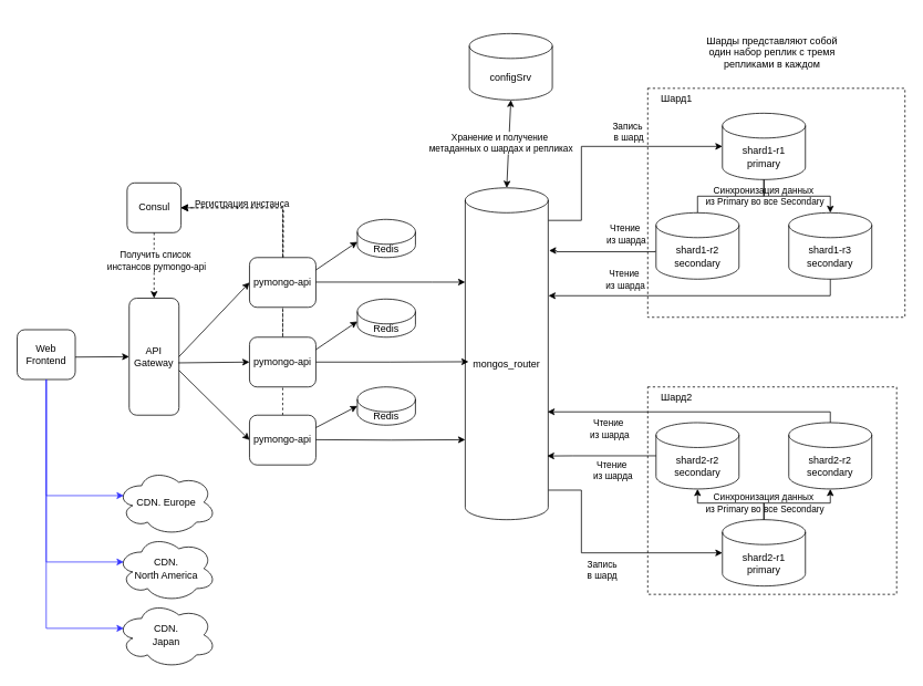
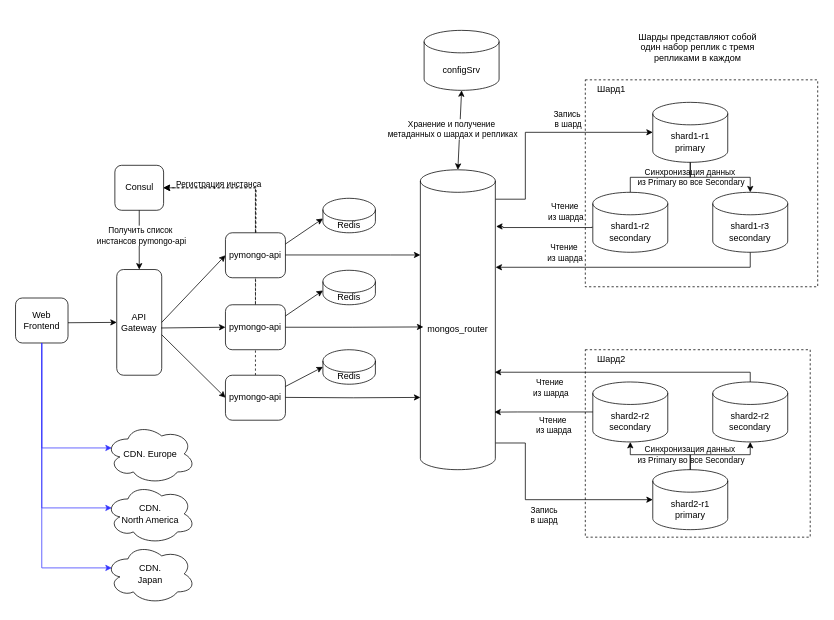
  <mxCell id="0" />
  <mxCell id="1" parent="0" />
  <mxCell id="2" value="" style="endArrow=classic;html=1;rounded=0;entryX=1;entryY=0.5;entryDx=0;entryDy=0;exitX=0.5;exitY=0;exitDx=0;exitDy=0;dashed=1;" edge="1" parent="1" source="42" target="45"><mxGeometry width="50" height="50" relative="1" as="geometry"><mxPoint x="225" y="440" as="sourcePoint" /><mxPoint x="310" y="350" as="targetPoint" /><Array as="points"><mxPoint x="340" y="250" /></Array></mxGeometry></mxCell>
  <mxCell id="3" value="Регистрация инстанса" style="edgeLabel;html=1;align=center;verticalAlign=middle;resizable=0;points=[];" connectable="0" vertex="1" parent="2"><mxGeometry x="-0.774" y="-1" relative="1" as="geometry"><mxPoint x="-51" y="-214" as="offset" /></mxGeometry></mxCell>
  <mxCell id="4" value="" style="endArrow=classic;html=1;rounded=0;entryX=1;entryY=0.5;entryDx=0;entryDy=0;exitX=0.5;exitY=0;exitDx=0;exitDy=0;dashed=1;" edge="1" parent="1" source="8"><mxGeometry width="50" height="50" relative="1" as="geometry"><mxPoint x="379.5" y="515" as="sourcePoint" /><mxPoint x="217.5" y="250" as="targetPoint" /><Array as="points"><mxPoint x="341" y="250" /></Array></mxGeometry></mxCell>
  <mxCell id="5" value="" style="rounded=0;whiteSpace=wrap;html=1;dashed=1;fillColor=none;" vertex="1" parent="1"><mxGeometry x="780" y="466" width="300" height="250" as="geometry" /></mxCell>
  <mxCell id="6" value="" style="rounded=0;whiteSpace=wrap;html=1;dashed=1;fillColor=none;" vertex="1" parent="1"><mxGeometry x="780" y="106" width="310" height="276" as="geometry" /></mxCell>
  <mxCell id="7" value="mongos_router" style="shape=cylinder3;whiteSpace=wrap;html=1;boundedLbl=1;backgroundOutline=1;size=15;" vertex="1" parent="1"><mxGeometry x="560" y="226" width="100" height="400" as="geometry" /></mxCell>
  <mxCell id="8" value="pymongo-api" style="rounded=1;whiteSpace=wrap;html=1;" vertex="1" parent="1"><mxGeometry x="300" y="406" width="80" height="60" as="geometry" /></mxCell>
  <mxCell id="9" style="edgeStyle=orthogonalEdgeStyle;rounded=0;orthogonalLoop=1;jettySize=auto;html=1;exitX=1;exitY=0.5;exitDx=0;exitDy=0;entryX=0.04;entryY=0.524;entryDx=0;entryDy=0;entryPerimeter=0;" edge="1" parent="1" source="8" target="7"><mxGeometry relative="1" as="geometry"><Array as="points" /></mxGeometry></mxCell>
  <mxCell id="10" value="configSrv" style="shape=cylinder3;whiteSpace=wrap;html=1;boundedLbl=1;backgroundOutline=1;size=15;" vertex="1" parent="1"><mxGeometry x="565" y="40" width="100" height="80" as="geometry" /></mxCell>
  <mxCell id="11" value="" style="endArrow=classic;startArrow=classic;html=1;rounded=0;entryX=0.5;entryY=1;entryDx=0;entryDy=0;entryPerimeter=0;exitX=0.5;exitY=0;exitDx=0;exitDy=0;exitPerimeter=0;" edge="1" parent="1" source="7" target="10"><mxGeometry width="50" height="50" relative="1" as="geometry"><mxPoint x="500" y="479" as="sourcePoint" /><mxPoint x="550" y="429" as="targetPoint" /></mxGeometry></mxCell>
  <mxCell id="12" value="Хранение и получение&amp;nbsp;&lt;div&gt;метаданных о шардах и репликах&lt;/div&gt;" style="edgeLabel;html=1;align=center;verticalAlign=middle;resizable=0;points=[];" connectable="0" vertex="1" parent="11"><mxGeometry x="0.175" y="3" relative="1" as="geometry"><mxPoint x="-7" y="8" as="offset" /></mxGeometry></mxCell>
  <mxCell id="13" value="shard2-r1&lt;div&gt;primary&lt;/div&gt;" style="shape=cylinder3;whiteSpace=wrap;html=1;boundedLbl=1;backgroundOutline=1;size=15;" vertex="1" parent="1"><mxGeometry x="870" y="626" width="100" height="80" as="geometry" /></mxCell>
  <mxCell id="14" value="shard1-r1&lt;br&gt;primary" style="shape=cylinder3;whiteSpace=wrap;html=1;boundedLbl=1;backgroundOutline=1;size=15;" vertex="1" parent="1"><mxGeometry x="870" y="136" width="100" height="80" as="geometry" /></mxCell>
  <mxCell id="15" style="edgeStyle=orthogonalEdgeStyle;rounded=0;orthogonalLoop=1;jettySize=auto;html=1;entryX=0;entryY=0.5;entryDx=0;entryDy=0;entryPerimeter=0;exitX=1.003;exitY=0.098;exitDx=0;exitDy=0;exitPerimeter=0;" edge="1" parent="1" source="7" target="14"><mxGeometry relative="1" as="geometry"><Array as="points"><mxPoint x="700" y="265" /><mxPoint x="700" y="176" /></Array></mxGeometry></mxCell>
  <mxCell id="16" value="Запись&amp;nbsp;&lt;div&gt;в шард&lt;/div&gt;" style="edgeLabel;html=1;align=center;verticalAlign=middle;resizable=0;points=[];" connectable="0" vertex="1" parent="15"><mxGeometry x="-0.156" relative="1" as="geometry"><mxPoint x="56" y="-20" as="offset" /></mxGeometry></mxCell>
  <mxCell id="17" style="edgeStyle=orthogonalEdgeStyle;rounded=0;orthogonalLoop=1;jettySize=auto;html=1;entryX=0;entryY=0.5;entryDx=0;entryDy=0;entryPerimeter=0;exitX=1.003;exitY=0.911;exitDx=0;exitDy=0;exitPerimeter=0;" edge="1" parent="1" source="7" target="13"><mxGeometry relative="1" as="geometry"><mxPoint x="570" y="489" as="sourcePoint" /><mxPoint x="670" y="369" as="targetPoint" /><Array as="points"><mxPoint x="700" y="590" /><mxPoint x="700" y="666" /></Array></mxGeometry></mxCell>
  <mxCell id="18" value="Запись&lt;div&gt;в шард&lt;/div&gt;" style="edgeLabel;html=1;align=center;verticalAlign=middle;resizable=0;points=[];" connectable="0" vertex="1" parent="17"><mxGeometry x="0.209" y="2" relative="1" as="geometry"><mxPoint x="-32" y="22" as="offset" /></mxGeometry></mxCell>
  <mxCell id="19" value="Шарды представляют собой один набор реплик с тремя репликами в каждом" style="text;html=1;align=center;verticalAlign=middle;whiteSpace=wrap;rounded=0;" vertex="1" parent="1"><mxGeometry x="845" width="170" height="86" as="geometry" y="20" /></mxCell>
  <mxCell id="20" value="shard1-r2&lt;div&gt;secondary&lt;/div&gt;" style="shape=cylinder3;whiteSpace=wrap;html=1;boundedLbl=1;backgroundOutline=1;size=15;" vertex="1" parent="1"><mxGeometry x="790" y="256" width="100" height="80" as="geometry" /></mxCell>
  <mxCell id="21" value="shard1-r3&lt;div&gt;secondary&lt;/div&gt;" style="shape=cylinder3;whiteSpace=wrap;html=1;boundedLbl=1;backgroundOutline=1;size=15;" vertex="1" parent="1"><mxGeometry x="950" y="256" width="100" height="80" as="geometry" /></mxCell>
  <mxCell id="22" style="edgeStyle=orthogonalEdgeStyle;rounded=0;orthogonalLoop=1;jettySize=auto;html=1;exitX=0.5;exitY=1;exitDx=0;exitDy=0;exitPerimeter=0;entryX=1.003;entryY=0.325;entryDx=0;entryDy=0;entryPerimeter=0;" edge="1" parent="1" source="21" target="7"><mxGeometry relative="1" as="geometry"><mxPoint x="570" y="457" as="sourcePoint" /><mxPoint x="670" y="360" as="targetPoint" /><Array as="points"><mxPoint x="1000" y="356" /></Array></mxGeometry></mxCell>
  <mxCell id="23" value="Чтение&amp;nbsp;&lt;div&gt;из шарда&lt;/div&gt;" style="edgeLabel;html=1;align=center;verticalAlign=middle;resizable=0;points=[];" connectable="0" vertex="1" parent="22"><mxGeometry x="-0.156" relative="1" as="geometry"><mxPoint x="-116" y="-20" as="offset" /></mxGeometry></mxCell>
  <mxCell id="24" style="edgeStyle=orthogonalEdgeStyle;rounded=0;orthogonalLoop=1;jettySize=auto;html=1;exitX=-0.009;exitY=0.574;exitDx=0;exitDy=0;exitPerimeter=0;entryX=1.01;entryY=0.189;entryDx=0;entryDy=0;entryPerimeter=0;" edge="1" parent="1" source="20" target="7"><mxGeometry relative="1" as="geometry"><mxPoint x="710" y="229" as="sourcePoint" /><mxPoint x="560" y="303" as="targetPoint" /><Array as="points"><mxPoint x="789" y="303" /><mxPoint x="670" y="303" /><mxPoint x="670" y="302" /></Array></mxGeometry></mxCell>
  <mxCell id="25" value="Чтение&amp;nbsp;&lt;div&gt;из шарда&lt;/div&gt;" style="edgeLabel;html=1;align=center;verticalAlign=middle;resizable=0;points=[];" connectable="0" vertex="1" parent="24"><mxGeometry x="-0.156" relative="1" as="geometry"><mxPoint x="18" y="-22" as="offset" /></mxGeometry></mxCell>
  <mxCell id="26" value="Шард1" style="text;html=1;align=center;verticalAlign=middle;whiteSpace=wrap;rounded=0;" vertex="1" parent="1"><mxGeometry x="780" y="106" width="70" height="26" as="geometry" /></mxCell>
  <mxCell id="27" value="shard2-r2&lt;div&gt;secondary&lt;/div&gt;" style="shape=cylinder3;whiteSpace=wrap;html=1;boundedLbl=1;backgroundOutline=1;size=15;" vertex="1" parent="1"><mxGeometry x="950" y="509" width="100" height="80" as="geometry" /></mxCell>
  <mxCell id="28" value="shard2-r2&lt;div&gt;secondary&lt;/div&gt;" style="shape=cylinder3;whiteSpace=wrap;html=1;boundedLbl=1;backgroundOutline=1;size=15;" vertex="1" parent="1"><mxGeometry x="790" y="509" width="100" height="80" as="geometry" /></mxCell>
  <mxCell id="29" style="edgeStyle=orthogonalEdgeStyle;rounded=0;orthogonalLoop=1;jettySize=auto;html=1;entryX=0.987;entryY=0.808;entryDx=0;entryDy=0;entryPerimeter=0;" edge="1" parent="1" source="28" target="7"><mxGeometry relative="1" as="geometry"><mxPoint x="710" y="663" as="sourcePoint" /><mxPoint x="559" y="586" as="targetPoint" /><Array as="points"><mxPoint x="690" y="549" /><mxPoint x="690" y="549" /></Array></mxGeometry></mxCell>
  <mxCell id="30" value="Чтение&amp;nbsp;&lt;div&gt;из шарда&lt;/div&gt;" style="edgeLabel;html=1;align=center;verticalAlign=middle;resizable=0;points=[];" connectable="0" vertex="1" parent="29"><mxGeometry x="-0.156" relative="1" as="geometry"><mxPoint x="2" y="17" as="offset" /></mxGeometry></mxCell>
  <mxCell id="31" style="edgeStyle=orthogonalEdgeStyle;rounded=0;orthogonalLoop=1;jettySize=auto;html=1;exitX=0.5;exitY=0;exitDx=0;exitDy=0;exitPerimeter=0;entryX=0.992;entryY=0.675;entryDx=0;entryDy=0;entryPerimeter=0;" edge="1" parent="1" source="27" target="7"><mxGeometry relative="1" as="geometry"><mxPoint x="700" y="752.6" as="sourcePoint" /><mxPoint x="659" y="490" as="targetPoint" /><Array as="points"><mxPoint x="1000" y="496" /></Array></mxGeometry></mxCell>
  <mxCell id="32" value="Чтение&amp;nbsp;&lt;div&gt;из шарда&lt;/div&gt;" style="edgeLabel;html=1;align=center;verticalAlign=middle;resizable=0;points=[];" connectable="0" vertex="1" parent="31"><mxGeometry x="-0.156" relative="1" as="geometry"><mxPoint x="-131" y="20" as="offset" /></mxGeometry></mxCell>
  <mxCell id="33" value="Шард2" style="text;html=1;align=center;verticalAlign=middle;whiteSpace=wrap;rounded=0;" vertex="1" parent="1"><mxGeometry x="780" y="466" width="70" height="26" as="geometry" /></mxCell>
  <mxCell id="34" value="Синхронизация данных&amp;nbsp;&lt;div&gt;из Primary во все Secondary&lt;/div&gt;" style="edgeLabel;html=1;align=center;verticalAlign=middle;resizable=0;points=[];" connectable="0" vertex="1" parent="1"><mxGeometry x="920" y="605" as="geometry" /></mxCell>
  <mxCell id="35" style="edgeStyle=orthogonalEdgeStyle;rounded=0;orthogonalLoop=1;jettySize=auto;html=1;entryX=0.5;entryY=1;entryDx=0;entryDy=0;entryPerimeter=0;exitX=0.5;exitY=0;exitDx=0;exitDy=0;exitPerimeter=0;" edge="1" parent="1" source="13" target="28"><mxGeometry relative="1" as="geometry"><mxPoint x="802" y="753" as="sourcePoint" /><mxPoint x="800" y="563" as="targetPoint" /><Array as="points"><mxPoint x="920" y="606" /><mxPoint x="840" y="606" /></Array></mxGeometry></mxCell>
  <mxCell id="36" style="edgeStyle=orthogonalEdgeStyle;rounded=0;orthogonalLoop=1;jettySize=auto;html=1;entryX=0.5;entryY=1;entryDx=0;entryDy=0;entryPerimeter=0;exitX=0.5;exitY=0;exitDx=0;exitDy=0;exitPerimeter=0;" edge="1" parent="1" source="13" target="27"><mxGeometry relative="1" as="geometry"><mxPoint x="1120" y="700" as="sourcePoint" /><mxPoint x="1120" y="596" as="targetPoint" /><Array as="points"><mxPoint x="920" y="606" /><mxPoint x="1000" y="606" /></Array></mxGeometry></mxCell>
  <mxCell id="37" style="edgeStyle=orthogonalEdgeStyle;rounded=0;orthogonalLoop=1;jettySize=auto;html=1;entryX=0.5;entryY=0;entryDx=0;entryDy=0;entryPerimeter=0;exitX=0.5;exitY=1;exitDx=0;exitDy=0;exitPerimeter=0;" edge="1" parent="1" source="14" target="21"><mxGeometry relative="1" as="geometry"><mxPoint x="1200" y="256" as="sourcePoint" /><mxPoint x="1120" y="219" as="targetPoint" /><Array as="points"><mxPoint x="920" y="236" /><mxPoint x="1000" y="236" /></Array></mxGeometry></mxCell>
  <mxCell id="38" style="edgeStyle=orthogonalEdgeStyle;rounded=0;orthogonalLoop=1;jettySize=auto;html=1;entryX=0.5;entryY=0;entryDx=0;entryDy=0;entryPerimeter=0;exitX=0.5;exitY=1;exitDx=0;exitDy=0;exitPerimeter=0;endArrow=none;" edge="1" parent="1" source="14" target="20"><mxGeometry relative="1" as="geometry"><mxPoint x="930" y="226" as="sourcePoint" /><mxPoint x="1010" y="266" as="targetPoint" /><Array as="points"><mxPoint x="920" y="236" /><mxPoint x="840" y="236" /></Array></mxGeometry></mxCell>
  <mxCell id="39" value="Синхронизация данных&amp;nbsp;&lt;div&gt;из Primary во все Secondary&lt;/div&gt;" style="edgeLabel;html=1;align=center;verticalAlign=middle;resizable=0;points=[];labelBackgroundColor=none;" connectable="0" vertex="1" parent="38"><mxGeometry x="-0.181" y="-1" relative="1" as="geometry"><mxPoint x="29" as="offset" /></mxGeometry></mxCell>
  <mxCell id="40" value="Redis" style="shape=cylinder3;whiteSpace=wrap;html=1;boundedLbl=1;backgroundOutline=1;size=15;" vertex="1" parent="1"><mxGeometry x="430" y="264" width="70" height="46" as="geometry" /></mxCell>
  <mxCell id="41" value="Web Frontend" style="rounded=1;whiteSpace=wrap;html=1;" vertex="1" parent="1"><mxGeometry x="20" y="397" width="70" height="60" as="geometry" /></mxCell>
  <mxCell id="42" value="pymongo-api" style="rounded=1;whiteSpace=wrap;html=1;" vertex="1" parent="1"><mxGeometry x="300" y="500" width="80" height="60" as="geometry" /></mxCell>
  <mxCell id="43" value="pymongo-api" style="rounded=1;whiteSpace=wrap;html=1;" vertex="1" parent="1"><mxGeometry x="300" y="310" width="80" height="60" as="geometry" /></mxCell>
  <mxCell id="44" value="API Gateway" style="rounded=1;whiteSpace=wrap;html=1;" vertex="1" parent="1"><mxGeometry x="155" y="359" width="60" height="141" as="geometry" /></mxCell>
  <mxCell id="45" value="Consul" style="rounded=1;whiteSpace=wrap;html=1;" vertex="1" parent="1"><mxGeometry x="152.5" y="220" width="65" height="60" as="geometry" /></mxCell>
  <mxCell id="46" style="edgeStyle=orthogonalEdgeStyle;rounded=0;orthogonalLoop=1;jettySize=auto;html=1;exitX=1;exitY=0.5;exitDx=0;exitDy=0;" edge="1" parent="1" target="7"><mxGeometry relative="1" as="geometry"><mxPoint x="380" y="339.58" as="sourcePoint" /><mxPoint x="460" y="339.58" as="targetPoint" /><Array as="points"><mxPoint x="520" y="340" /><mxPoint x="520" y="340" /></Array></mxGeometry></mxCell>
  <mxCell id="47" style="edgeStyle=orthogonalEdgeStyle;rounded=0;orthogonalLoop=1;jettySize=auto;html=1;exitX=1;exitY=0.5;exitDx=0;exitDy=0;entryX=0;entryY=0.759;entryDx=0;entryDy=0;entryPerimeter=0;" edge="1" parent="1" target="7"><mxGeometry relative="1" as="geometry"><mxPoint x="380" y="529.58" as="sourcePoint" /><mxPoint x="460" y="529.58" as="targetPoint" /><Array as="points" /></mxGeometry></mxCell>
- <mxCell id="48" value="" style="endArrow=classic;html=1;rounded=0;entryX=0.5;entryY=0;entryDx=0;entryDy=0;exitX=0.5;exitY=1;exitDx=0;exitDy=0;dashed=1;" edge="1" parent="1" source="45" target="44"><mxGeometry width="50" height="50" relative="1" as="geometry"><mxPoint x="370" y="380" as="sourcePoint" /><mxPoint x="420" y="330" as="targetPoint" /></mxGeometry></mxCell>
+ <mxCell id="48" value="" style="endArrow=classic;html=1;rounded=0;entryX=0.5;entryY=0;entryDx=0;entryDy=0;exitX=0.5;exitY=1;exitDx=0;exitDy=0;" edge="1" parent="1" source="45" target="44"><mxGeometry width="50" height="50" relative="1" as="geometry"><mxPoint x="370" y="380" as="sourcePoint" /><mxPoint x="420" y="330" as="targetPoint" /></mxGeometry></mxCell>
  <mxCell id="49" value="Получить список&amp;nbsp;&lt;div&gt;инстансов pymongo-api&lt;/div&gt;" style="edgeLabel;html=1;align=center;verticalAlign=middle;resizable=0;points=[];" connectable="0" vertex="1" parent="48"><mxGeometry x="-0.159" y="2" relative="1" as="geometry"><mxPoint as="offset" /></mxGeometry></mxCell>
  <mxCell id="50" value="" style="endArrow=classic;html=1;rounded=0;entryX=0;entryY=0.5;entryDx=0;entryDy=0;exitX=1;exitY=0.5;exitDx=0;exitDy=0;" edge="1" parent="1" source="44" target="43"><mxGeometry width="50" height="50" relative="1" as="geometry"><mxPoint x="220" y="420" as="sourcePoint" /><mxPoint x="420" y="410" as="targetPoint" /></mxGeometry></mxCell>
  <mxCell id="51" value="" style="endArrow=classic;html=1;rounded=0;entryX=0;entryY=0.5;entryDx=0;entryDy=0;exitX=0.987;exitY=0.553;exitDx=0;exitDy=0;exitPerimeter=0;" edge="1" parent="1" source="44" target="8"><mxGeometry width="50" height="50" relative="1" as="geometry"><mxPoint x="220" y="440" as="sourcePoint" /><mxPoint x="302.5" y="350" as="targetPoint" /></mxGeometry></mxCell>
  <mxCell id="52" value="" style="endArrow=classic;html=1;rounded=0;entryX=0;entryY=0.5;entryDx=0;entryDy=0;exitX=1;exitY=0.617;exitDx=0;exitDy=0;exitPerimeter=0;" edge="1" parent="1" source="44" target="42"><mxGeometry width="50" height="50" relative="1" as="geometry"><mxPoint x="215" y="469.5" as="sourcePoint" /><mxPoint x="300" y="384.5" as="targetPoint" /></mxGeometry></mxCell>
  <mxCell id="53" value="" style="endArrow=classic;html=1;rounded=0;entryX=1;entryY=0.5;entryDx=0;entryDy=0;exitX=0.5;exitY=0;exitDx=0;exitDy=0;dashed=1;" edge="1" parent="1" source="43"><mxGeometry width="50" height="50" relative="1" as="geometry"><mxPoint x="380" y="421" as="sourcePoint" /><mxPoint x="217.5" y="250" as="targetPoint" /><Array as="points"><mxPoint x="340" y="250" /></Array></mxGeometry></mxCell>
  <mxCell id="54" value="" style="endArrow=classic;html=1;rounded=0;entryX=0;entryY=0.5;entryDx=0;entryDy=0;" edge="1" parent="1" target="44"><mxGeometry width="50" height="50" relative="1" as="geometry"><mxPoint x="90" y="430" as="sourcePoint" /><mxPoint x="310" y="350" as="targetPoint" /></mxGeometry></mxCell>
  <mxCell id="55" value="Redis" style="shape=cylinder3;whiteSpace=wrap;html=1;boundedLbl=1;backgroundOutline=1;size=15;" vertex="1" parent="1"><mxGeometry x="430" y="360" width="70" height="46" as="geometry" /></mxCell>
  <mxCell id="56" value="Redis" style="shape=cylinder3;whiteSpace=wrap;html=1;boundedLbl=1;backgroundOutline=1;size=15;" vertex="1" parent="1"><mxGeometry x="430" y="466" width="70" height="46" as="geometry" /></mxCell>
  <mxCell id="57" value="" style="endArrow=classic;html=1;rounded=0;exitX=1;exitY=0.25;exitDx=0;exitDy=0;entryX=0;entryY=0;entryDx=0;entryDy=27;entryPerimeter=0;" edge="1" parent="1" source="43" target="40"><mxGeometry width="50" height="50" relative="1" as="geometry"><mxPoint x="380" y="330" as="sourcePoint" /><mxPoint x="430" y="280" as="targetPoint" /></mxGeometry></mxCell>
  <mxCell id="58" value="" style="endArrow=classic;html=1;rounded=0;entryX=0;entryY=0;entryDx=0;entryDy=27;entryPerimeter=0;exitX=1;exitY=0.25;exitDx=0;exitDy=0;" edge="1" parent="1" source="8" target="55"><mxGeometry width="50" height="50" relative="1" as="geometry"><mxPoint x="360" y="410" as="sourcePoint" /><mxPoint x="410" y="360" as="targetPoint" /></mxGeometry></mxCell>
  <mxCell id="59" value="" style="endArrow=classic;html=1;rounded=0;entryX=0;entryY=0.5;entryDx=0;entryDy=0;entryPerimeter=0;exitX=1;exitY=0.25;exitDx=0;exitDy=0;" edge="1" parent="1" source="42" target="56"><mxGeometry width="50" height="50" relative="1" as="geometry"><mxPoint x="360" y="490" as="sourcePoint" /><mxPoint x="410" y="440" as="targetPoint" /></mxGeometry></mxCell>
  <mxCell id="60" value="CDN. Europe" style="ellipse;shape=cloud;whiteSpace=wrap;html=1;" vertex="1" parent="1"><mxGeometry x="140" y="565" width="120" height="80" as="geometry" /></mxCell>
  <mxCell id="61" value="CDN.&lt;div&gt;North America&lt;/div&gt;" style="ellipse;shape=cloud;whiteSpace=wrap;html=1;" vertex="1" parent="1"><mxGeometry x="140" y="645" width="120" height="80" as="geometry" /></mxCell>
  <mxCell id="62" value="CDN.&lt;div&gt;Japan&lt;/div&gt;" style="ellipse;shape=cloud;whiteSpace=wrap;html=1;" vertex="1" parent="1"><mxGeometry x="140" y="725" width="120" height="80" as="geometry" /></mxCell>
  <mxCell id="63" value="" style="endArrow=classic;html=1;rounded=0;exitX=0.5;exitY=1;exitDx=0;exitDy=0;entryX=0.07;entryY=0.4;entryDx=0;entryDy=0;entryPerimeter=0;strokeColor=#3333FF;" edge="1" parent="1" source="41" target="62"><mxGeometry width="50" height="50" relative="1" as="geometry"><mxPoint x="380" y="620" as="sourcePoint" /><mxPoint x="430" y="570" as="targetPoint" /><Array as="points"><mxPoint x="55" y="757" /></Array></mxGeometry></mxCell>
  <mxCell id="64" value="" style="endArrow=classic;html=1;rounded=0;exitX=0.5;exitY=1;exitDx=0;exitDy=0;entryX=0.07;entryY=0.4;entryDx=0;entryDy=0;entryPerimeter=0;strokeColor=#3333FF;" edge="1" parent="1" source="41" target="60"><mxGeometry width="50" height="50" relative="1" as="geometry"><mxPoint x="90" y="457" as="sourcePoint" /><mxPoint x="183" y="757" as="targetPoint" /><Array as="points"><mxPoint x="55" y="597" /></Array></mxGeometry></mxCell>
  <mxCell id="65" value="" style="endArrow=classic;html=1;rounded=0;exitX=0.5;exitY=1;exitDx=0;exitDy=0;entryX=0.07;entryY=0.4;entryDx=0;entryDy=0;entryPerimeter=0;strokeColor=#3333FF;" edge="1" parent="1" source="41" target="61"><mxGeometry width="50" height="50" relative="1" as="geometry"><mxPoint x="59.5" y="457" as="sourcePoint" /><mxPoint x="152.5" y="757" as="targetPoint" /><Array as="points"><mxPoint x="55" y="677" /></Array></mxGeometry></mxCell>
